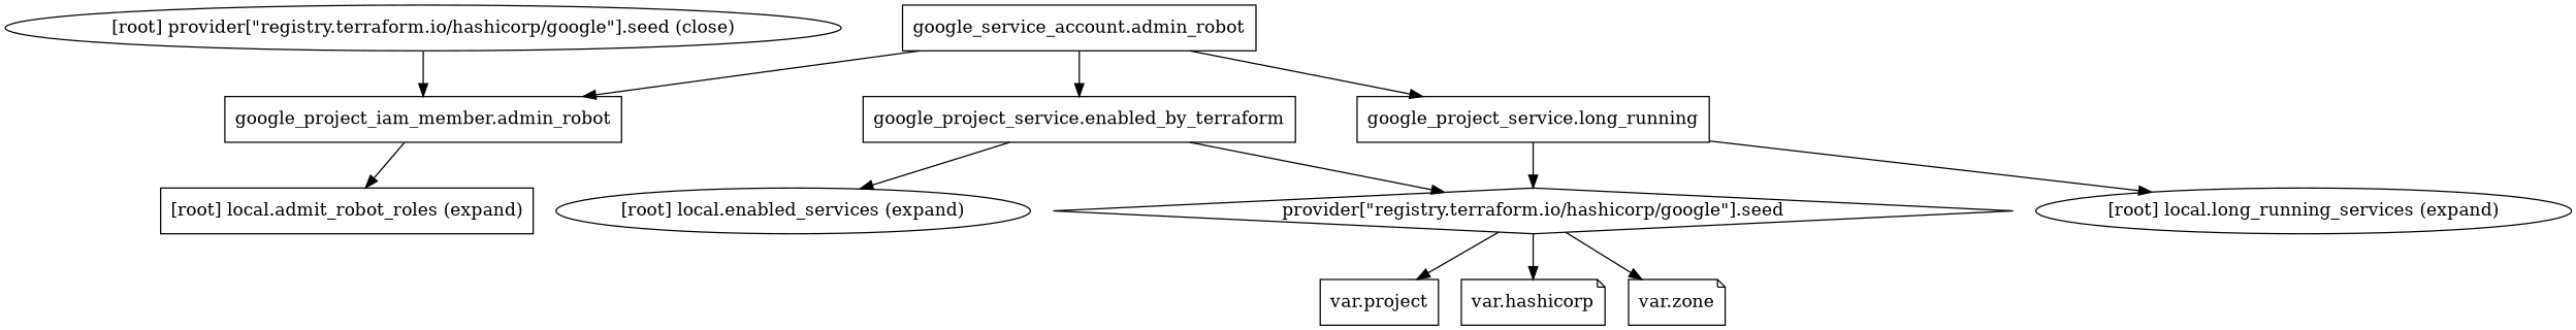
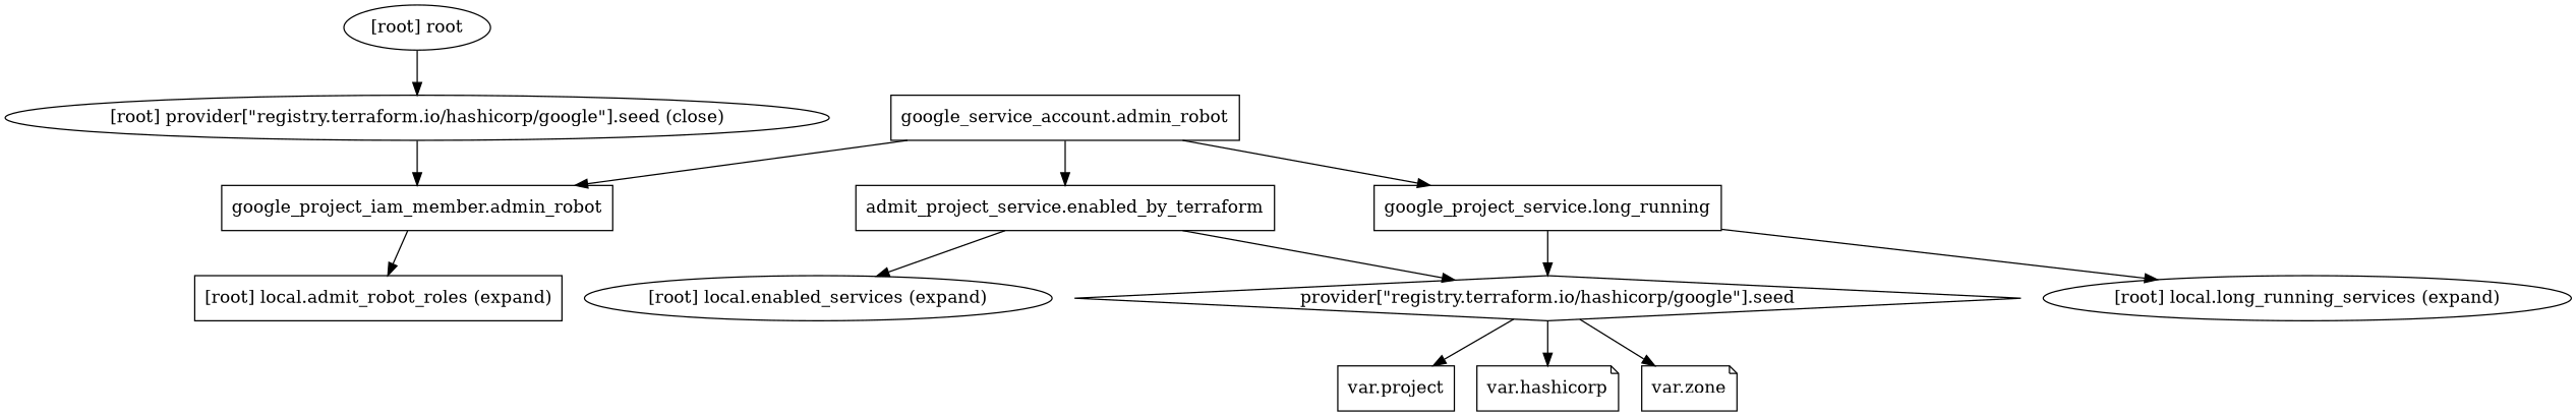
  digraph {
    compound=true
    newrank=true
    node [shape=box]
    n1 [label="google_project_iam_member.admin_robot"]
    n2 [label="google_service_account.admin_robot"]
    "[root] local.admit_robot_roles (expand)"
-   n4 [label="google_project_service.enabled_by_terraform"]
+   n4 [label="admit_project_service.enabled_by_terraform"]
    n5 [label="provider[\"registry.terraform.io/hashicorp/google\"].seed" shape=diamond]
    "[root] local.enabled_services (expand)" [shape=""]
    n7 [label="google_project_service.long_running"]
    "[root] local.long_running_services (expand)" [shape=""]
    n9 [label="var.project"]
    n10 [label="var.hashicorp" shape=note]
    n11 [label="var.zone" shape=note]
    "[root] provider[\"registry.terraform.io/hashicorp/google\"].seed (close)" [shape=""]
+   "[root] root" [shape=""]
    subgraph sub_1 {
      n1
      n2
      "[root] local.admit_robot_roles (expand)"
      n4
      n5
      "[root] local.enabled_services (expand)"
      n7
      "[root] local.long_running_services (expand)"
      n9
      n10
      n11
      "[root] provider[\"registry.terraform.io/hashicorp/google\"].seed (close)"
+     "[root] root"
    }
    n1 -> "[root] local.admit_robot_roles (expand)"
    n2 -> n1
    n2 -> n4
    n2 -> n7
    n4 -> n5
    n4 -> "[root] local.enabled_services (expand)"
    n5 -> n9
    n5 -> n10
    n5 -> n11
    n7 -> n5
    n7 -> "[root] local.long_running_services (expand)"
    "[root] provider[\"registry.terraform.io/hashicorp/google\"].seed (close)" -> n1
+   "[root] root" -> "[root] provider[\"registry.terraform.io/hashicorp/google\"].seed (close)"
  }
